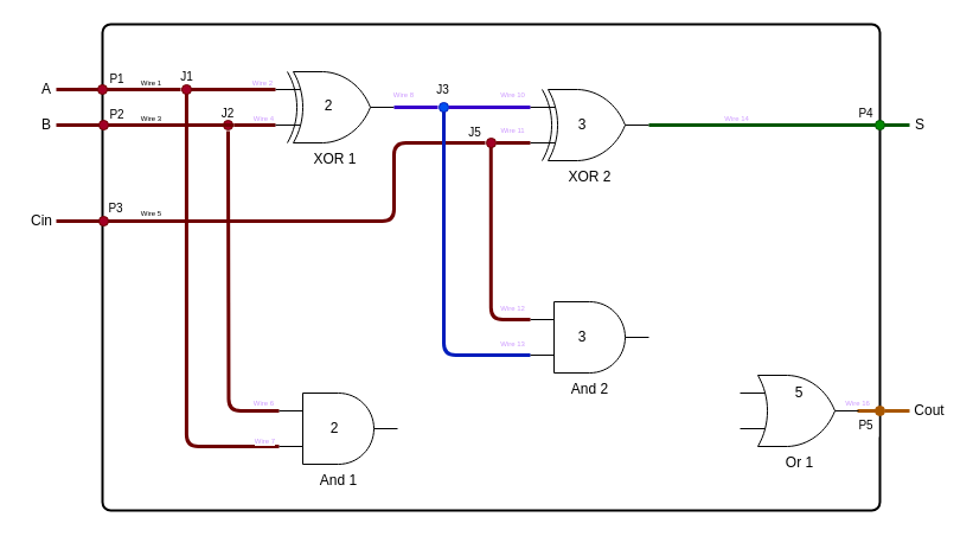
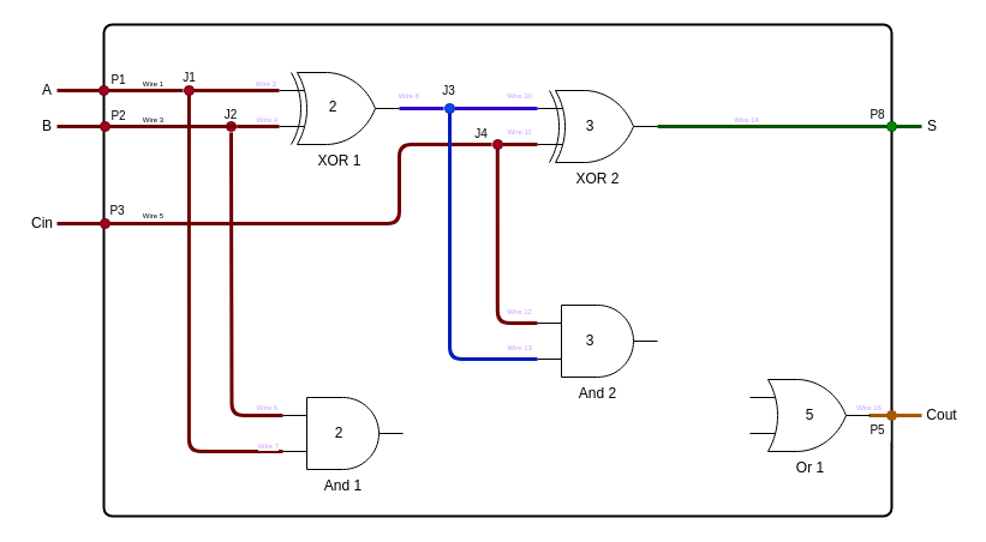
  <mxCell id="0" />
  <mxCell id="1" parent="0" />
  <mxCell id="2" value="" style="rounded=1;whiteSpace=wrap;html=1;absoluteArcSize=1;arcSize=14;strokeWidth=2;" parent="1" vertex="1"><mxGeometry x="86" y="20" width="656" height="410" as="geometry" /></mxCell>
  <mxCell id="3" value="Wire 2" style="edgeStyle=orthogonalEdgeStyle;html=1;exitX=0;exitY=0.25;exitDx=0;exitDy=0;exitPerimeter=0;endArrow=none;endFill=0;fontSize=6;entryX=0.1;entryY=0.5;entryDx=0;entryDy=0;entryPerimeter=0;fontColor=#CC99FF;fillColor=#a20025;strokeColor=#6F0000;strokeWidth=3;" parent="1" source="5" target="45" edge="1"><mxGeometry x="-0.714" y="-5" relative="1" as="geometry"><mxPoint x="192" y="75" as="targetPoint" /><Array as="points"><mxPoint x="182" y="75" /><mxPoint x="182" y="75" /></Array><mxPoint as="offset" /></mxGeometry></mxCell>
  <mxCell id="4" value="Wire 4" style="edgeStyle=orthogonalEdgeStyle;html=1;exitX=0;exitY=0.75;exitDx=0;exitDy=0;exitPerimeter=0;endArrow=none;endFill=0;fontSize=6;fontColor=#CC99FF;strokeWidth=3;fillColor=#a20025;strokeColor=#6F0000;" parent="1" source="5" target="28" edge="1"><mxGeometry x="-0.429" y="-5" relative="1" as="geometry"><mxPoint x="222" y="110" as="targetPoint" /><mxPoint as="offset" /></mxGeometry></mxCell>
  <mxCell id="5" value="XOR 1" style="verticalLabelPosition=bottom;shadow=0;dashed=0;align=center;html=1;verticalAlign=top;shape=mxgraph.electrical.logic_gates.logic_gate;operation=xor;" parent="1" vertex="1"><mxGeometry x="232" y="60" width="100" height="60" as="geometry" /></mxCell>
  <mxCell id="6" value="&lt;font color=&quot;#cc99ff&quot;&gt;Wire 10&lt;/font&gt;" style="edgeStyle=orthogonalEdgeStyle;html=1;exitX=0;exitY=0.25;exitDx=0;exitDy=0;exitPerimeter=0;entryX=0.9;entryY=0.5;entryDx=0;entryDy=0;entryPerimeter=0;endArrow=none;endFill=0;fontSize=6;fillColor=#6a00ff;strokeColor=#3700CC;strokeWidth=3;" parent="1" source="10" target="27" edge="1"><mxGeometry x="-0.565" y="-10" relative="1" as="geometry"><mxPoint x="374" y="90" as="targetPoint" /><Array as="points"><mxPoint x="412" y="90" /><mxPoint x="412" y="90" /></Array><mxPoint as="offset" /></mxGeometry></mxCell>
  <mxCell id="7" value="Wire 5" style="edgeStyle=orthogonalEdgeStyle;html=1;endArrow=none;endFill=0;fontSize=6;fillColor=#a20025;strokeColor=#6F0000;strokeWidth=3;" parent="1" source="25" edge="1"><mxGeometry x="0.626" y="-6" relative="1" as="geometry"><mxPoint x="47" y="186" as="targetPoint" /><mxPoint x="388" y="166" as="sourcePoint" /><Array as="points"><mxPoint x="332" y="120" /><mxPoint x="332" y="186" /></Array><mxPoint as="offset" /></mxGeometry></mxCell>
  <mxCell id="8" value="Wire 14" style="edgeStyle=orthogonalEdgeStyle;html=1;exitX=1;exitY=0.5;exitDx=0;exitDy=0;exitPerimeter=0;fontSize=6;fontColor=#CC99FF;endArrow=none;endFill=0;strokeWidth=3;fillColor=#008a00;strokeColor=#005700;" parent="1" source="10" edge="1"><mxGeometry x="-0.333" y="5" relative="1" as="geometry"><mxPoint x="767" y="105" as="targetPoint" /><mxPoint as="offset" /></mxGeometry></mxCell>
  <mxCell id="9" value="&lt;font color=&quot;#cc99ff&quot;&gt;Wire 11&lt;/font&gt;" style="edgeStyle=orthogonalEdgeStyle;html=1;exitX=0;exitY=0.75;exitDx=0;exitDy=0;exitPerimeter=0;entryX=0.9;entryY=0.5;entryDx=0;entryDy=0;entryPerimeter=0;fontSize=6;endArrow=none;endFill=0;strokeWidth=3;fillColor=#a20025;strokeColor=#6F0000;" parent="1" source="10" target="25" edge="1"><mxGeometry x="0.035" y="-10" relative="1" as="geometry"><mxPoint as="offset" /></mxGeometry></mxCell>
  <mxCell id="10" value="XOR 2" style="verticalLabelPosition=bottom;shadow=0;dashed=0;align=center;html=1;verticalAlign=top;shape=mxgraph.electrical.logic_gates.logic_gate;operation=xor;" parent="1" vertex="1"><mxGeometry x="447" y="75" width="100" height="60" as="geometry" /></mxCell>
  <mxCell id="11" value="&lt;font color=&quot;#cc99ff&quot;&gt;Wire 12&lt;/font&gt;" style="edgeStyle=orthogonalEdgeStyle;html=1;exitX=0;exitY=0.25;exitDx=0;exitDy=0;exitPerimeter=0;endArrow=none;endFill=0;entryX=0.476;entryY=0.17;entryDx=0;entryDy=0;entryPerimeter=0;fontSize=6;fillColor=#a20025;strokeColor=#6F0000;strokeWidth=3;" parent="1" source="13" target="25" edge="1"><mxGeometry x="-0.838" y="-9" relative="1" as="geometry"><mxPoint x="414" y="140" as="targetPoint" /><mxPoint as="offset" /></mxGeometry></mxCell>
  <mxCell id="12" value="&lt;font color=&quot;#cc99ff&quot;&gt;Wire 13&lt;/font&gt;" style="edgeStyle=orthogonalEdgeStyle;html=1;exitX=0;exitY=0.75;exitDx=0;exitDy=0;exitPerimeter=0;entryX=1;entryY=0.5;entryDx=0;entryDy=0;entryPerimeter=0;endArrow=none;endFill=0;fontSize=6;fillColor=#0050ef;strokeColor=#001DBC;strokeWidth=3;" parent="1" source="13" edge="1"><mxGeometry x="-0.894" y="-9" relative="1" as="geometry"><mxPoint x="374" y="90" as="targetPoint" /><Array as="points"><mxPoint x="374" y="299" /></Array><mxPoint as="offset" /></mxGeometry></mxCell>
  <mxCell id="13" value="And 2" style="verticalLabelPosition=bottom;shadow=0;dashed=0;align=center;html=1;verticalAlign=top;shape=mxgraph.electrical.logic_gates.logic_gate;operation=and;" parent="1" vertex="1"><mxGeometry x="447" y="254" width="100" height="60" as="geometry" /></mxCell>
  <mxCell id="14" value="Wire 6" style="edgeStyle=orthogonalEdgeStyle;html=1;exitX=0;exitY=0.25;exitDx=0;exitDy=0;exitPerimeter=0;endArrow=none;endFill=0;fontSize=6;fontColor=#CC99FF;fillColor=#a20025;strokeColor=#6F0000;strokeWidth=3;" parent="1" source="17" edge="1"><mxGeometry x="-0.907" y="-6" relative="1" as="geometry"><mxPoint x="192" y="110" as="targetPoint" /><mxPoint x="235" y="344" as="sourcePoint" /><mxPoint as="offset" /></mxGeometry></mxCell>
  <mxCell id="15" style="edgeStyle=orthogonalEdgeStyle;html=1;exitX=0;exitY=0.75;exitDx=0;exitDy=0;exitPerimeter=0;endArrow=none;endFill=0;entryX=0.493;entryY=0.201;entryDx=0;entryDy=0;entryPerimeter=0;fontColor=#CC99FF;fillColor=#a20025;strokeColor=#6F0000;strokeWidth=3;" parent="1" source="17" target="45" edge="1"><mxGeometry relative="1" as="geometry"><mxPoint x="192" y="80" as="targetPoint" /><Array as="points"><mxPoint x="157" y="376" /></Array></mxGeometry></mxCell>
  <mxCell id="16" value="Wire 7" style="edgeLabel;html=1;align=center;verticalAlign=middle;resizable=0;points=[];fontSize=6;fontColor=#CC99FF;" parent="15" vertex="1" connectable="0"><mxGeometry x="-0.916" y="1" relative="1" as="geometry"><mxPoint x="3" y="-6" as="offset" /></mxGeometry></mxCell>
  <mxCell id="17" value="And 1" style="verticalLabelPosition=bottom;shadow=0;dashed=0;align=center;html=1;verticalAlign=top;shape=mxgraph.electrical.logic_gates.logic_gate;operation=and;" parent="1" vertex="1"><mxGeometry x="235" y="331" width="100" height="60" as="geometry" /></mxCell>
  <mxCell id="18" value="Wire 16" style="edgeStyle=orthogonalEdgeStyle;html=1;exitX=1;exitY=0.5;exitDx=0;exitDy=0;exitPerimeter=0;endArrow=none;endFill=0;entryX=0.1;entryY=0.5;entryDx=0;entryDy=0;entryPerimeter=0;fontSize=6;fontColor=#CC99FF;strokeColor=#A85700;strokeWidth=3;" parent="1" edge="1"><mxGeometry x="-1" y="6" relative="1" as="geometry"><mxPoint x="739" y="346" as="targetPoint" /><mxPoint x="723" y="346" as="sourcePoint" /><mxPoint as="offset" /></mxGeometry></mxCell>
  <mxCell id="19" value="Or 1" style="verticalLabelPosition=bottom;shadow=0;dashed=0;align=center;html=1;verticalAlign=top;shape=mxgraph.electrical.logic_gates.logic_gate;operation=or;" parent="1" vertex="1"><mxGeometry x="624" y="316" width="100" height="60" as="geometry" /></mxCell>
  <mxCell id="20" value="A" style="text;html=1;strokeColor=none;fillColor=none;align=center;verticalAlign=middle;whiteSpace=wrap;rounded=0;" parent="1" vertex="1"><mxGeometry x="24" y="60" width="30" height="30" as="geometry" /></mxCell>
  <mxCell id="21" value="B" style="text;html=1;strokeColor=none;fillColor=none;align=center;verticalAlign=middle;whiteSpace=wrap;rounded=0;" parent="1" vertex="1"><mxGeometry x="24" y="90" width="30" height="30" as="geometry" /></mxCell>
  <mxCell id="22" value="Cin" style="text;html=1;strokeColor=none;fillColor=none;align=center;verticalAlign=middle;whiteSpace=wrap;rounded=0;" parent="1" vertex="1"><mxGeometry x="20" y="171" width="30" height="30" as="geometry" /></mxCell>
  <mxCell id="23" value="Cout" style="text;html=1;strokeColor=none;fillColor=none;align=center;verticalAlign=middle;whiteSpace=wrap;rounded=0;" parent="1" vertex="1"><mxGeometry x="769" y="331" width="30" height="30" as="geometry" /></mxCell>
  <mxCell id="24" value="S" style="text;html=1;strokeColor=none;fillColor=none;align=center;verticalAlign=middle;whiteSpace=wrap;rounded=0;" parent="1" vertex="1"><mxGeometry x="761" y="90" width="30" height="30" as="geometry" /></mxCell>
  <mxCell id="25" value="" style="verticalLabelPosition=bottom;shadow=0;dashed=0;align=center;html=1;verticalAlign=top;shape=mxgraph.electrical.logic_gates.inverting_contact;fillColor=#a20025;fontColor=#ffffff;strokeColor=#6F0000;" parent="1" vertex="1"><mxGeometry x="409" y="115" width="10" height="10" as="geometry" /></mxCell>
  <mxCell id="26" value="&lt;font color=&quot;#cc99ff&quot;&gt;Wire 8&lt;/font&gt;" style="edgeStyle=orthogonalEdgeStyle;html=1;fontSize=6;endArrow=none;endFill=0;fillColor=#6a00ff;strokeColor=#3700CC;strokeWidth=3;" parent="1" source="27" target="5" edge="1"><mxGeometry x="0.575" y="-10" relative="1" as="geometry"><mxPoint as="offset" /></mxGeometry></mxCell>
  <mxCell id="27" value="" style="verticalLabelPosition=bottom;shadow=0;dashed=0;align=center;html=1;verticalAlign=top;shape=mxgraph.electrical.logic_gates.inverting_contact;fillColor=#0050ef;fontColor=#ffffff;strokeColor=#001DBC;" parent="1" vertex="1"><mxGeometry x="369" y="85" width="10" height="10" as="geometry" /></mxCell>
  <mxCell id="28" value="" style="verticalLabelPosition=bottom;shadow=0;dashed=0;align=center;html=1;verticalAlign=top;shape=mxgraph.electrical.logic_gates.inverting_contact;fillColor=#a20025;fontColor=#ffffff;strokeColor=#6F0000;" parent="1" vertex="1"><mxGeometry x="187" y="100" width="10" height="10" as="geometry" /></mxCell>
- <mxCell id="29" value="J5" style="text;html=1;strokeColor=none;fillColor=none;align=center;verticalAlign=middle;whiteSpace=wrap;rounded=0;fontSize=10;" parent="1" vertex="1"><mxGeometry x="389" y="101" width="23" height="19" as="geometry" /></mxCell>
+ <mxCell id="29" value="J4" style="text;html=1;strokeColor=none;fillColor=none;align=center;verticalAlign=middle;whiteSpace=wrap;rounded=0;fontSize=10;" parent="1" vertex="1"><mxGeometry x="389" y="101" width="23" height="19" as="geometry" /></mxCell>
  <mxCell id="30" value="J3" style="text;html=1;strokeColor=none;fillColor=none;align=center;verticalAlign=middle;whiteSpace=wrap;rounded=0;fontSize=10;" parent="1" vertex="1"><mxGeometry x="365" y="66" width="17" height="17" as="geometry" /></mxCell>
  <mxCell id="31" value="J2" style="text;html=1;strokeColor=none;fillColor=none;align=center;verticalAlign=middle;whiteSpace=wrap;rounded=0;fontSize=10;" parent="1" vertex="1"><mxGeometry x="182" y="85" width="20" height="20" as="geometry" /></mxCell>
  <mxCell id="32" value="J1" style="text;html=1;strokeColor=none;fillColor=none;align=center;verticalAlign=middle;whiteSpace=wrap;rounded=0;fontSize=10;" parent="1" vertex="1"><mxGeometry x="146.5" y="54" width="21" height="20" as="geometry" /></mxCell>
  <mxCell id="33" value="Wire 1" style="edgeStyle=none;orthogonalLoop=1;jettySize=auto;html=1;fontSize=6;endArrow=none;endFill=0;fillColor=#a20025;strokeColor=#6F0000;strokeWidth=3;" parent="1" target="45" edge="1"><mxGeometry x="0.524" y="5" width="80" relative="1" as="geometry"><mxPoint x="47" y="75" as="sourcePoint" /><mxPoint x="161" y="-20" as="targetPoint" /><Array as="points" /><mxPoint as="offset" /></mxGeometry></mxCell>
  <mxCell id="34" value="Wire 3" style="edgeStyle=none;orthogonalLoop=1;jettySize=auto;html=1;fontSize=6;endArrow=none;endFill=0;entryX=0.75;entryY=1;entryDx=0;entryDy=0;fillColor=#a20025;strokeColor=#6F0000;strokeWidth=3;" parent="1" target="31" edge="1"><mxGeometry x="0.067" y="5" width="80" relative="1" as="geometry"><mxPoint x="47" y="105" as="sourcePoint" /><mxPoint x="262" y="130" as="targetPoint" /><Array as="points" /><mxPoint as="offset" /></mxGeometry></mxCell>
  <mxCell id="35" value="" style="verticalLabelPosition=bottom;shadow=0;dashed=0;align=center;html=1;verticalAlign=top;shape=mxgraph.electrical.logic_gates.inverting_contact;fillColor=#a20025;fontColor=#ffffff;strokeColor=#6F0000;" parent="1" vertex="1"><mxGeometry x="81" y="70" width="10" height="10" as="geometry" /></mxCell>
  <mxCell id="36" value="" style="verticalLabelPosition=bottom;shadow=0;dashed=0;align=center;html=1;verticalAlign=top;shape=mxgraph.electrical.logic_gates.inverting_contact;fillColor=#a20025;fontColor=#ffffff;strokeColor=#6F0000;" parent="1" vertex="1"><mxGeometry x="82" y="100" width="10" height="10" as="geometry" /></mxCell>
  <mxCell id="37" value="" style="verticalLabelPosition=bottom;shadow=0;dashed=0;align=center;html=1;verticalAlign=top;shape=mxgraph.electrical.logic_gates.inverting_contact;fillColor=#a20025;fontColor=#ffffff;strokeColor=#6F0000;" parent="1" vertex="1"><mxGeometry x="82" y="181" width="10" height="10" as="geometry" /></mxCell>
  <mxCell id="38" value="" style="verticalLabelPosition=bottom;shadow=0;dashed=0;align=center;html=1;verticalAlign=top;shape=mxgraph.electrical.logic_gates.inverting_contact;fillColor=#008a00;fontColor=#ffffff;strokeColor=#005700;" parent="1" vertex="1"><mxGeometry x="737" y="100" width="10" height="10" as="geometry" /></mxCell>
  <mxCell id="39" value="" style="edgeStyle=none;orthogonalLoop=1;jettySize=auto;html=1;labelBackgroundColor=#faf9fb;fontSize=6;fontColor=#CC99FF;startArrow=none;startFill=0;endArrow=none;endFill=0;exitX=0.9;exitY=0.5;exitDx=0;exitDy=0;exitPerimeter=0;strokeColor=#A85700;strokeWidth=3;" parent="1" source="46" edge="1"><mxGeometry width="80" relative="1" as="geometry"><mxPoint x="677" y="280" as="sourcePoint" /><mxPoint x="767" y="346" as="targetPoint" /><Array as="points" /></mxGeometry></mxCell>
  <mxCell id="40" value="P1" style="text;html=1;strokeColor=none;fillColor=none;align=center;verticalAlign=middle;whiteSpace=wrap;rounded=0;fontSize=10;" parent="1" vertex="1"><mxGeometry x="87.5" y="56" width="21" height="20" as="geometry" /></mxCell>
  <mxCell id="41" value="P2" style="text;html=1;strokeColor=none;fillColor=none;align=center;verticalAlign=middle;whiteSpace=wrap;rounded=0;fontSize=10;" parent="1" vertex="1"><mxGeometry x="87.5" y="86" width="21" height="20" as="geometry" /></mxCell>
  <mxCell id="42" value="P3" style="text;html=1;strokeColor=none;fillColor=none;align=center;verticalAlign=middle;whiteSpace=wrap;rounded=0;fontSize=10;" parent="1" vertex="1"><mxGeometry x="86.5" y="165" width="21" height="20" as="geometry" /></mxCell>
- <mxCell id="43" value="P4" style="text;html=1;strokeColor=none;fillColor=none;align=center;verticalAlign=middle;whiteSpace=wrap;rounded=0;fontSize=10;" parent="1" vertex="1"><mxGeometry x="720" y="85" width="21" height="20" as="geometry" /></mxCell>
+ <mxCell id="43" value="P8" style="text;html=1;strokeColor=none;fillColor=none;align=center;verticalAlign=middle;whiteSpace=wrap;rounded=0;fontSize=10;" parent="1" vertex="1"><mxGeometry x="720" y="85" width="21" height="20" as="geometry" /></mxCell>
  <mxCell id="44" value="P5" style="text;html=1;strokeColor=none;fillColor=default;align=center;verticalAlign=middle;whiteSpace=wrap;rounded=0;fontSize=10;" parent="1" vertex="1"><mxGeometry x="720" y="348" width="21" height="20" as="geometry" /></mxCell>
  <mxCell id="45" value="" style="verticalLabelPosition=bottom;shadow=0;dashed=0;align=center;html=1;verticalAlign=top;shape=mxgraph.electrical.logic_gates.inverting_contact;fillColor=#a20025;fontColor=#ffffff;strokeColor=#6F0000;" parent="1" vertex="1"><mxGeometry x="152" y="70" width="10" height="10" as="geometry" /></mxCell>
  <mxCell id="46" value="" style="verticalLabelPosition=bottom;shadow=0;dashed=0;align=center;html=1;verticalAlign=top;shape=mxgraph.electrical.logic_gates.inverting_contact;fillColor=#A85700;strokeColor=#A85700;" parent="1" vertex="1"><mxGeometry x="737" y="341" width="10" height="10" as="geometry" /></mxCell>
  <mxCell id="47" value="3" style="text;html=1;strokeColor=none;fillColor=none;align=center;verticalAlign=middle;whiteSpace=wrap;rounded=0;" parent="1" vertex="1"><mxGeometry x="481" y="95" width="20" height="20" as="geometry" /></mxCell>
  <mxCell id="48" value="2" style="text;html=1;strokeColor=none;fillColor=none;align=center;verticalAlign=middle;whiteSpace=wrap;rounded=0;" parent="1" vertex="1"><mxGeometry x="262" y="74" width="30" height="30" as="geometry" /></mxCell>
  <mxCell id="49" value="2" style="text;html=1;strokeColor=none;fillColor=none;align=center;verticalAlign=middle;whiteSpace=wrap;rounded=0;" parent="1" vertex="1"><mxGeometry x="267" y="346" width="30" height="30" as="geometry" /></mxCell>
  <mxCell id="50" value="3" style="text;html=1;strokeColor=none;fillColor=none;align=center;verticalAlign=middle;whiteSpace=wrap;rounded=0;" parent="1" vertex="1"><mxGeometry x="481" y="274" width="20" height="20" as="geometry" /></mxCell>
- <mxCell id="51" value="5" style="text;html=1;strokeColor=none;fillColor=none;align=center;verticalAlign=middle;whiteSpace=wrap;rounded=0;" parent="1" vertex="1"><mxGeometry x="664" y="321" width="20" height="20" as="geometry" /></mxCell>
+ <mxCell id="51" value="5" style="text;html=1;strokeColor=none;fillColor=none;align=center;verticalAlign=middle;whiteSpace=wrap;rounded=0;" parent="1" vertex="1"><mxGeometry x="664" y="336" width="20" height="20" as="geometry" /></mxCell>
